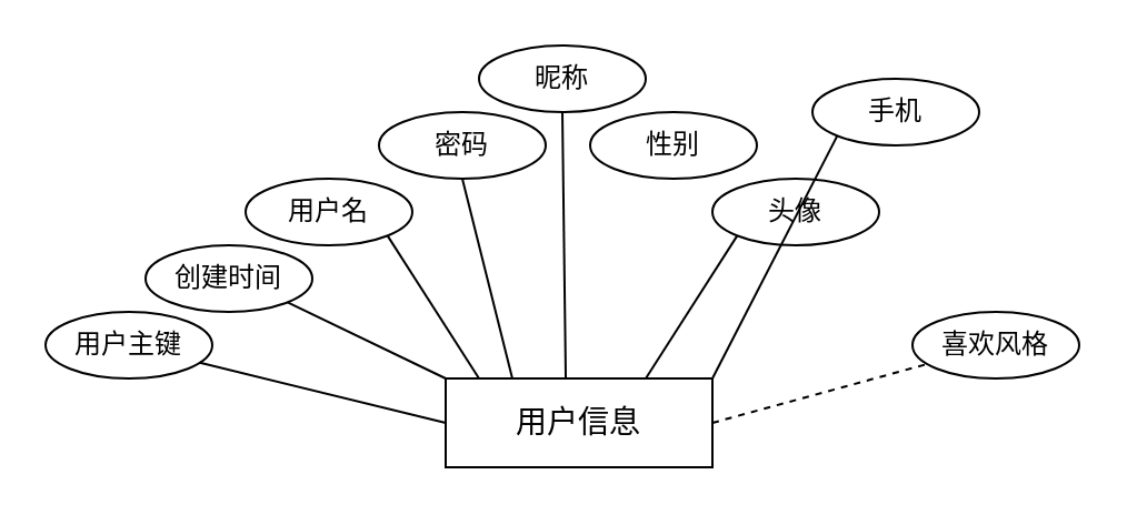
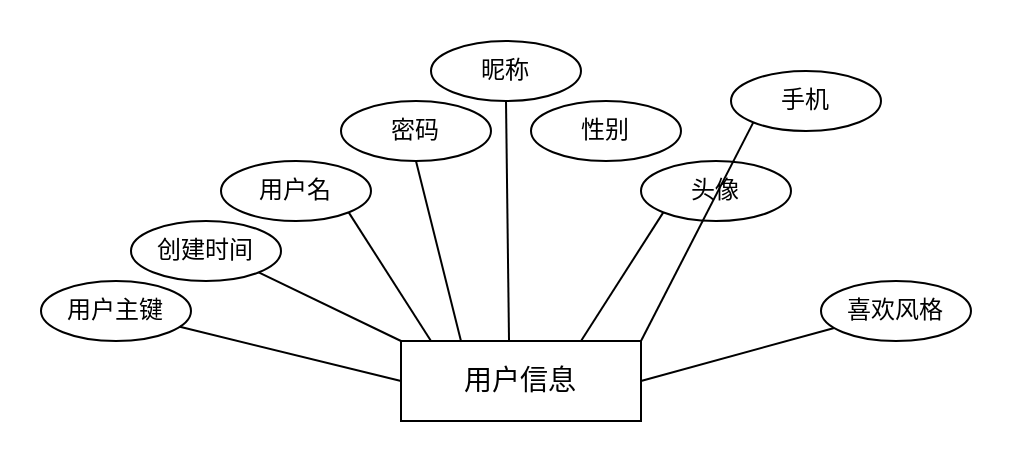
  <mxCell id="0" />
  <mxCell id="1" parent="0" />
  <mxCell id="2" value="&lt;font style=&quot;font-size: 14px;&quot;&gt;用户信息&lt;/font&gt;" style="rounded=0;whiteSpace=wrap;html=1;" vertex="1" parent="1"><mxGeometry x="200" y="170" width="120" height="40" as="geometry" /></mxCell>
  <mxCell id="3" value="用户主键" style="ellipse;whiteSpace=wrap;html=1;" vertex="1" parent="1"><mxGeometry x="20" y="140" width="75" height="30" as="geometry" /></mxCell>
  <mxCell id="4" value="创建时间" style="ellipse;whiteSpace=wrap;html=1;" vertex="1" parent="1"><mxGeometry x="65" y="110" width="75" height="30" as="geometry" /></mxCell>
  <mxCell id="5" value="用户名" style="ellipse;whiteSpace=wrap;html=1;" vertex="1" parent="1"><mxGeometry x="110" y="80" width="75" height="30" as="geometry" /></mxCell>
  <mxCell id="6" value="密码" style="ellipse;whiteSpace=wrap;html=1;" vertex="1" parent="1"><mxGeometry x="170" y="50" width="75" height="30" as="geometry" /></mxCell>
  <mxCell id="7" value="昵称" style="ellipse;whiteSpace=wrap;html=1;" vertex="1" parent="1"><mxGeometry x="215" y="20" width="75" height="30" as="geometry" /></mxCell>
  <mxCell id="8" value="性别" style="ellipse;whiteSpace=wrap;html=1;" vertex="1" parent="1"><mxGeometry x="265" y="50" width="75" height="30" as="geometry" /></mxCell>
  <mxCell id="9" value="头像" style="ellipse;whiteSpace=wrap;html=1;" vertex="1" parent="1"><mxGeometry x="320" y="80" width="75" height="30" as="geometry" /></mxCell>
  <mxCell id="10" value="手机" style="ellipse;whiteSpace=wrap;html=1;" vertex="1" parent="1"><mxGeometry x="365" y="35" width="75" height="30" as="geometry" /></mxCell>
  <mxCell id="11" value="喜欢风格" style="ellipse;whiteSpace=wrap;html=1;" vertex="1" parent="1"><mxGeometry x="410" y="140" width="75" height="30" as="geometry" /></mxCell>
  <mxCell id="12" value="" style="endArrow=none;html=1;rounded=0;exitX=0;exitY=0.5;exitDx=0;exitDy=0;" edge="1" parent="1" source="2" target="3"><mxGeometry width="50" height="50" relative="1" as="geometry"><mxPoint x="245" y="145" as="sourcePoint" /><mxPoint x="295" y="95" as="targetPoint" /></mxGeometry></mxCell>
  <mxCell id="13" value="" style="endArrow=none;html=1;rounded=0;exitX=0;exitY=0;exitDx=0;exitDy=0;entryX=1;entryY=1;entryDx=0;entryDy=0;" edge="1" parent="1" source="2" target="4"><mxGeometry width="50" height="50" relative="1" as="geometry"><mxPoint x="245" y="145" as="sourcePoint" /><mxPoint x="155" y="125" as="targetPoint" /></mxGeometry></mxCell>
  <mxCell id="14" value="" style="endArrow=none;html=1;rounded=0;entryX=1;entryY=1;entryDx=0;entryDy=0;" edge="1" parent="1" target="5"><mxGeometry width="50" height="50" relative="1" as="geometry"><mxPoint x="215" y="170" as="sourcePoint" /><mxPoint x="295" y="95" as="targetPoint" /></mxGeometry></mxCell>
  <mxCell id="15" value="" style="endArrow=none;html=1;rounded=0;entryX=0.5;entryY=1;entryDx=0;entryDy=0;exitX=0.25;exitY=0;exitDx=0;exitDy=0;" edge="1" parent="1" source="2" target="6"><mxGeometry width="50" height="50" relative="1" as="geometry"><mxPoint x="230" y="155" as="sourcePoint" /><mxPoint x="295" y="95" as="targetPoint" /></mxGeometry></mxCell>
  <mxCell id="16" value="" style="endArrow=none;html=1;rounded=0;entryX=0.5;entryY=1;entryDx=0;entryDy=0;exitX=0.45;exitY=-0.012;exitDx=0;exitDy=0;exitPerimeter=0;" edge="1" parent="1" source="2" target="7"><mxGeometry width="50" height="50" relative="1" as="geometry"><mxPoint x="253" y="155" as="sourcePoint" /><mxPoint x="295" y="95" as="targetPoint" /></mxGeometry></mxCell>
  <mxCell id="17" value="" style="endArrow=none;html=1;rounded=0;exitX=0.75;exitY=0;exitDx=0;exitDy=0;entryX=0;entryY=1;entryDx=0;entryDy=0;" edge="1" parent="1" source="2" target="9"><mxGeometry width="50" height="50" relative="1" as="geometry"><mxPoint x="245" y="145" as="sourcePoint" /><mxPoint x="295" y="95" as="targetPoint" /></mxGeometry></mxCell>
  <mxCell id="18" value="" style="endArrow=none;html=1;rounded=0;exitX=1;exitY=0;exitDx=0;exitDy=0;entryX=0;entryY=1;entryDx=0;entryDy=0;" edge="1" parent="1" source="2" target="10"><mxGeometry width="50" height="50" relative="1" as="geometry"><mxPoint x="245" y="145" as="sourcePoint" /><mxPoint x="295" y="95" as="targetPoint" /></mxGeometry></mxCell>
- <mxCell id="19" value="" style="endArrow=none;html=1;rounded=0;exitX=1;exitY=0.5;exitDx=0;exitDy=0;dashed=1;" edge="1" parent="1" source="2" target="11"><mxGeometry width="50" height="50" relative="1" as="geometry"><mxPoint x="245" y="145" as="sourcePoint" /><mxPoint x="295" y="95" as="targetPoint" /></mxGeometry></mxCell>
+ <mxCell id="19" value="" style="endArrow=none;html=1;rounded=0;exitX=1;exitY=0.5;exitDx=0;exitDy=0;" edge="1" parent="1" source="2" target="11"><mxGeometry width="50" height="50" relative="1" as="geometry"><mxPoint x="245" y="145" as="sourcePoint" /><mxPoint x="295" y="95" as="targetPoint" /></mxGeometry></mxCell>
